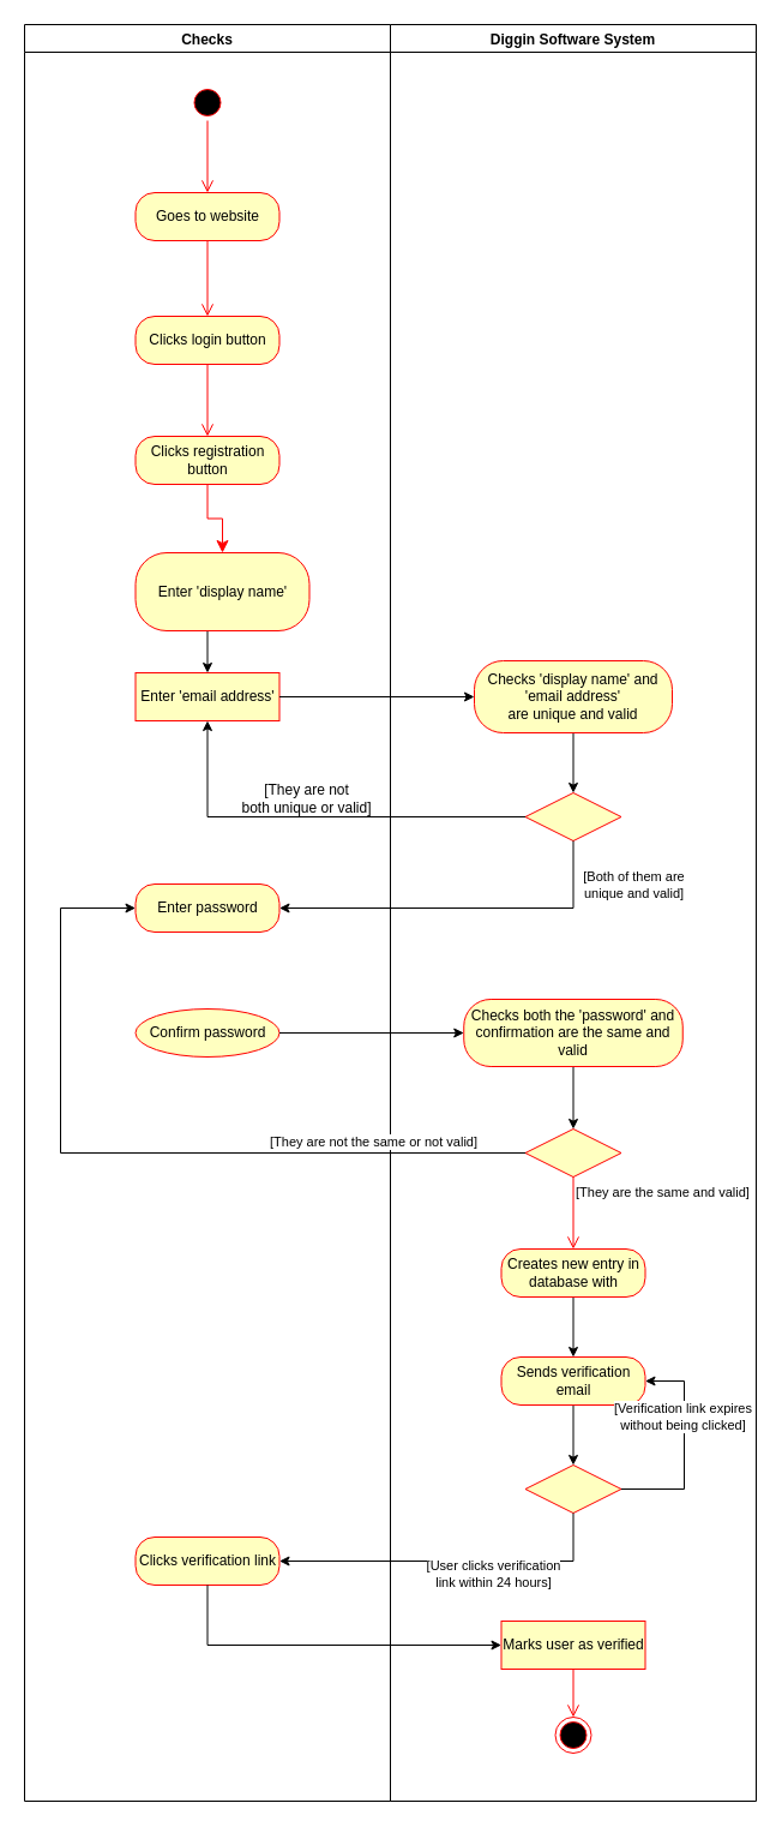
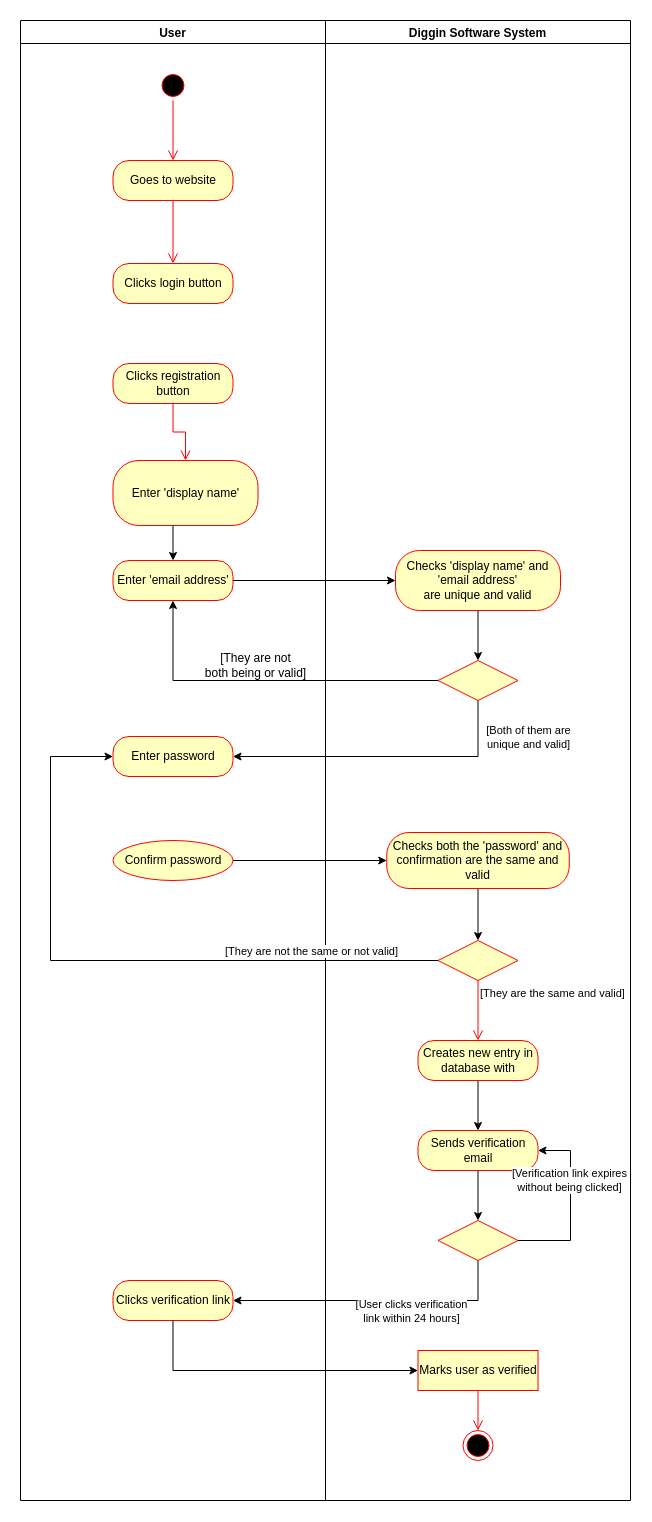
  <mxCell id="0" />
  <mxCell id="1" parent="0" />
- <mxCell id="2" value="Checks" style="swimlane;align=center;" parent="1" vertex="1"><mxGeometry x="20" y="20" width="305" height="1480" as="geometry" /></mxCell>
+ <mxCell id="2" value="User" style="swimlane;align=center;" parent="1" vertex="1"><mxGeometry x="20" y="20" width="305" height="1480" as="geometry" /></mxCell>
  <mxCell id="3" value="" style="ellipse;html=1;shape=startState;fillColor=#000000;strokeColor=#ff0000;" parent="2" vertex="1"><mxGeometry x="137.5" y="50" width="30" height="30" as="geometry" /></mxCell>
  <mxCell id="4" value="" style="edgeStyle=orthogonalEdgeStyle;html=1;verticalAlign=bottom;endArrow=open;endSize=8;strokeColor=#ff0000;rounded=0;entryX=0.5;entryY=0;entryDx=0;entryDy=0;exitX=0.5;exitY=1;exitDx=0;exitDy=0;" parent="2" source="3" target="5" edge="1"><mxGeometry relative="1" as="geometry"><mxPoint x="135" y="140" as="targetPoint" /><mxPoint x="135" y="80" as="sourcePoint" /></mxGeometry></mxCell>
  <mxCell id="5" value="Goes to website" style="rounded=1;whiteSpace=wrap;html=1;arcSize=40;fontColor=#000000;fillColor=#ffffc0;strokeColor=#ff0000;" parent="2" vertex="1"><mxGeometry x="92.5" y="140" width="120" height="40" as="geometry" /></mxCell>
  <mxCell id="6" value="" style="edgeStyle=orthogonalEdgeStyle;html=1;verticalAlign=bottom;endArrow=open;endSize=8;strokeColor=#ff0000;rounded=0;entryX=0.5;entryY=0;entryDx=0;entryDy=0;" parent="2" source="5" target="7" edge="1"><mxGeometry relative="1" as="geometry"><mxPoint x="135" y="240" as="targetPoint" /></mxGeometry></mxCell>
  <mxCell id="7" value="Clicks login button" style="rounded=1;whiteSpace=wrap;html=1;arcSize=40;fontColor=#000000;fillColor=#ffffc0;strokeColor=#ff0000;" parent="2" vertex="1"><mxGeometry x="92.5" y="243" width="120" height="40" as="geometry" /></mxCell>
- <mxCell id="8" value="" style="edgeStyle=orthogonalEdgeStyle;html=1;verticalAlign=bottom;endArrow=open;endSize=8;strokeColor=#ff0000;rounded=0;entryX=0.5;entryY=0;entryDx=0;entryDy=0;" parent="2" source="7" target="9" edge="1"><mxGeometry relative="1" as="geometry"><mxPoint x="135" y="343" as="targetPoint" /></mxGeometry></mxCell>
  <mxCell id="9" value="Clicks registration button" style="rounded=1;whiteSpace=wrap;html=1;arcSize=40;fontColor=#000000;fillColor=#ffffc0;strokeColor=#ff0000;" parent="2" vertex="1"><mxGeometry x="92.5" y="343" width="120" height="40" as="geometry" /></mxCell>
- <mxCell id="10" value="" style="edgeStyle=orthogonalEdgeStyle;html=1;verticalAlign=bottom;endArrow=classic;endSize=8;strokeColor=#ff0000;rounded=0;entryX=0.5;entryY=0;entryDx=0;entryDy=0;" parent="2" source="9" target="12" edge="1"><mxGeometry relative="1" as="geometry"><mxPoint x="135" y="443" as="targetPoint" /></mxGeometry></mxCell>
+ <mxCell id="10" value="" style="edgeStyle=orthogonalEdgeStyle;html=1;verticalAlign=bottom;endArrow=open;endSize=8;strokeColor=#ff0000;rounded=0;entryX=0.5;entryY=0;entryDx=0;entryDy=0;" parent="2" source="9" target="12" edge="1"><mxGeometry relative="1" as="geometry"><mxPoint x="135" y="443" as="targetPoint" /></mxGeometry></mxCell>
  <mxCell id="11" style="edgeStyle=orthogonalEdgeStyle;rounded=0;orthogonalLoop=1;jettySize=auto;html=1;exitX=0.5;exitY=1;exitDx=0;exitDy=0;entryX=0.5;entryY=0;entryDx=0;entryDy=0;labelBackgroundColor=none;" parent="2" source="12" target="13" edge="1"><mxGeometry relative="1" as="geometry" /></mxCell>
  <mxCell id="12" value="Enter 'display name'" style="rounded=1;whiteSpace=wrap;html=1;arcSize=40;fontColor=#000000;fillColor=#ffffc0;strokeColor=#ff0000;" parent="2" vertex="1"><mxGeometry x="92.5" y="440" width="145" height="65" as="geometry" /></mxCell>
- <mxCell id="13" value="Enter 'email address'" style="whiteSpace=wrap;html=1;arcSize=40;fontColor=#000000;fillColor=#ffffc0;strokeColor=#ff0000;rounded=0;" parent="2" vertex="1"><mxGeometry x="92.5" y="540" width="120" height="40" as="geometry" /></mxCell>
+ <mxCell id="13" value="Enter 'email address'" style="rounded=1;whiteSpace=wrap;html=1;arcSize=40;fontColor=#000000;fillColor=#ffffc0;strokeColor=#ff0000;" parent="2" vertex="1"><mxGeometry x="92.5" y="540" width="120" height="40" as="geometry" /></mxCell>
  <mxCell id="14" value="Enter password" style="rounded=1;whiteSpace=wrap;html=1;arcSize=40;fontColor=#000000;fillColor=#ffffc0;strokeColor=#ff0000;" parent="2" vertex="1"><mxGeometry x="92.5" y="716" width="120" height="40" as="geometry" /></mxCell>
  <mxCell id="15" value="Confirm password" style="ellipse;whiteSpace=wrap;html=1;arcSize=40;fontColor=#000000;fillColor=#ffffc0;strokeColor=#ff0000;" parent="2" vertex="1"><mxGeometry x="92.5" y="820" width="120" height="40" as="geometry" /></mxCell>
  <mxCell id="16" value="Clicks verification link" style="rounded=1;whiteSpace=wrap;html=1;arcSize=40;fontColor=#000000;fillColor=#ffffc0;strokeColor=#ff0000;labelBackgroundColor=none;align=center;" parent="2" vertex="1"><mxGeometry x="92.5" y="1260" width="120" height="40" as="geometry" /></mxCell>
  <mxCell id="17" value="Diggin Software System" style="swimlane;" parent="1" vertex="1"><mxGeometry x="325" y="20" width="305" height="1480" as="geometry" /></mxCell>
  <mxCell id="18" style="edgeStyle=orthogonalEdgeStyle;rounded=0;orthogonalLoop=1;jettySize=auto;html=1;exitX=0.5;exitY=1;exitDx=0;exitDy=0;entryX=0.5;entryY=0;entryDx=0;entryDy=0;labelBackgroundColor=none;" parent="17" source="19" target="20" edge="1"><mxGeometry relative="1" as="geometry" /></mxCell>
  <mxCell id="19" value="&lt;div&gt;Checks 'display name' and 'email address'&lt;br&gt;&lt;/div&gt;&lt;div&gt;are unique and valid&lt;/div&gt;" style="rounded=1;whiteSpace=wrap;html=1;arcSize=40;fontColor=#000000;fillColor=#ffffc0;strokeColor=#ff0000;" parent="17" vertex="1"><mxGeometry x="70" y="530" width="165" height="60" as="geometry" /></mxCell>
  <mxCell id="20" value="" style="rhombus;whiteSpace=wrap;html=1;fillColor=#ffffc0;strokeColor=#ff0000;" parent="17" vertex="1"><mxGeometry x="112.5" y="640" width="80" height="40" as="geometry" /></mxCell>
- <mxCell id="21" value="&lt;div&gt;[They are not &lt;br&gt;&lt;/div&gt;&lt;div&gt;both unique or valid]&lt;/div&gt;" style="text;html=1;align=center;verticalAlign=middle;resizable=0;points=[];autosize=1;strokeColor=none;fillColor=none;" parent="17" vertex="1"><mxGeometry x="-135" y="630" width="130" height="30" as="geometry" /></mxCell>
+ <mxCell id="21" value="&lt;div&gt;[They are not &lt;br&gt;&lt;/div&gt;&lt;div&gt;both being or valid]&lt;/div&gt;" style="text;html=1;align=center;verticalAlign=middle;resizable=0;points=[];autosize=1;strokeColor=none;fillColor=none;" parent="17" vertex="1"><mxGeometry x="-135" y="630" width="130" height="30" as="geometry" /></mxCell>
  <mxCell id="22" style="edgeStyle=orthogonalEdgeStyle;rounded=0;orthogonalLoop=1;jettySize=auto;html=1;exitX=0.5;exitY=1;exitDx=0;exitDy=0;entryX=0.5;entryY=0;entryDx=0;entryDy=0;labelBackgroundColor=none;" parent="17" source="23" target="24" edge="1"><mxGeometry relative="1" as="geometry" /></mxCell>
  <mxCell id="23" value="Checks both the 'password' and confirmation are the same and valid" style="rounded=1;whiteSpace=wrap;html=1;arcSize=40;fontColor=#000000;fillColor=#ffffc0;strokeColor=#ff0000;" parent="17" vertex="1"><mxGeometry x="61.25" y="812" width="182.5" height="56" as="geometry" /></mxCell>
  <mxCell id="24" value="" style="rhombus;whiteSpace=wrap;html=1;fillColor=#ffffc0;strokeColor=#ff0000;labelBackgroundColor=none;align=center;" parent="17" vertex="1"><mxGeometry x="112.5" y="920" width="80" height="40" as="geometry" /></mxCell>
  <mxCell id="25" style="edgeStyle=orthogonalEdgeStyle;rounded=0;orthogonalLoop=1;jettySize=auto;html=1;exitX=0.5;exitY=1;exitDx=0;exitDy=0;labelBackgroundColor=none;" parent="17" source="26" target="29" edge="1"><mxGeometry relative="1" as="geometry" /></mxCell>
  <mxCell id="26" value="Creates new entry in database with " style="rounded=1;whiteSpace=wrap;html=1;arcSize=40;fontColor=#000000;fillColor=#ffffc0;strokeColor=#ff0000;labelBackgroundColor=none;align=center;" parent="17" vertex="1"><mxGeometry x="92.5" y="1020" width="120" height="40" as="geometry" /></mxCell>
  <mxCell id="27" value="[They are the same and valid]" style="edgeStyle=orthogonalEdgeStyle;html=1;align=left;verticalAlign=top;endArrow=open;endSize=8;strokeColor=#ff0000;rounded=0;labelBackgroundColor=none;entryX=0.5;entryY=0;entryDx=0;entryDy=0;" parent="17" source="24" target="26" edge="1"><mxGeometry x="-1" relative="1" as="geometry"><mxPoint x="130.68" y="1040" as="targetPoint" /></mxGeometry></mxCell>
  <mxCell id="28" style="edgeStyle=orthogonalEdgeStyle;rounded=0;orthogonalLoop=1;jettySize=auto;html=1;exitX=0.5;exitY=1;exitDx=0;exitDy=0;entryX=0.5;entryY=0;entryDx=0;entryDy=0;labelBackgroundColor=none;" parent="17" source="29" target="32" edge="1"><mxGeometry relative="1" as="geometry" /></mxCell>
  <mxCell id="29" value="Sends verification email" style="rounded=1;whiteSpace=wrap;html=1;arcSize=40;fontColor=#000000;fillColor=#ffffc0;strokeColor=#ff0000;labelBackgroundColor=none;align=center;" parent="17" vertex="1"><mxGeometry x="92.5" y="1110" width="120" height="40" as="geometry" /></mxCell>
  <mxCell id="30" style="edgeStyle=orthogonalEdgeStyle;rounded=0;orthogonalLoop=1;jettySize=auto;html=1;exitX=1;exitY=0.5;exitDx=0;exitDy=0;entryX=1;entryY=0.5;entryDx=0;entryDy=0;labelBackgroundColor=none;" parent="17" source="32" target="29" edge="1"><mxGeometry relative="1" as="geometry"><Array as="points"><mxPoint x="245" y="1220" /><mxPoint x="245" y="1130" /></Array></mxGeometry></mxCell>
  <mxCell id="31" value="&lt;div&gt;[Verification link expires &lt;br&gt;&lt;/div&gt;&lt;div&gt;without being clicked] &lt;/div&gt;" style="edgeLabel;html=1;align=center;verticalAlign=middle;resizable=0;points=[];" parent="30" vertex="1" connectable="0"><mxGeometry x="0.297" y="2" relative="1" as="geometry"><mxPoint as="offset" /></mxGeometry></mxCell>
  <mxCell id="32" value="" style="rhombus;whiteSpace=wrap;html=1;fillColor=#ffffc0;strokeColor=#ff0000;labelBackgroundColor=none;align=center;" parent="17" vertex="1"><mxGeometry x="112.5" y="1200" width="80" height="40" as="geometry" /></mxCell>
  <mxCell id="33" value="" style="ellipse;html=1;shape=endState;fillColor=#000000;strokeColor=#ff0000;labelBackgroundColor=none;align=center;" parent="17" vertex="1"><mxGeometry x="137.5" y="1410" width="30" height="30" as="geometry" /></mxCell>
  <mxCell id="34" value="Marks user as verified" style="whiteSpace=wrap;html=1;arcSize=40;fontColor=#000000;fillColor=#ffffc0;strokeColor=#ff0000;labelBackgroundColor=none;align=center;rounded=0;" parent="17" vertex="1"><mxGeometry x="92.5" y="1330" width="120" height="40" as="geometry" /></mxCell>
  <mxCell id="35" value="" style="edgeStyle=orthogonalEdgeStyle;html=1;verticalAlign=bottom;endArrow=open;endSize=8;strokeColor=#ff0000;rounded=0;labelBackgroundColor=none;entryX=0.5;entryY=0;entryDx=0;entryDy=0;exitX=0.5;exitY=1;exitDx=0;exitDy=0;" parent="17" source="34" target="33" edge="1"><mxGeometry relative="1" as="geometry"><mxPoint x="139.38" y="1430" as="targetPoint" /><mxPoint x="130.68" y="1380" as="sourcePoint" /></mxGeometry></mxCell>
  <mxCell id="36" style="edgeStyle=orthogonalEdgeStyle;rounded=0;orthogonalLoop=1;jettySize=auto;html=1;exitX=1;exitY=0.5;exitDx=0;exitDy=0;entryX=0;entryY=0.5;entryDx=0;entryDy=0;labelBackgroundColor=none;" parent="1" source="13" target="19" edge="1"><mxGeometry relative="1" as="geometry" /></mxCell>
  <mxCell id="37" style="edgeStyle=orthogonalEdgeStyle;rounded=0;orthogonalLoop=1;jettySize=auto;html=1;exitX=0;exitY=0.5;exitDx=0;exitDy=0;labelBackgroundColor=none;entryX=0.5;entryY=1;entryDx=0;entryDy=0;" parent="1" source="20" target="13" edge="1"><mxGeometry relative="1" as="geometry"><mxPoint x="130" y="680" as="targetPoint" /></mxGeometry></mxCell>
  <mxCell id="38" style="edgeStyle=orthogonalEdgeStyle;rounded=0;orthogonalLoop=1;jettySize=auto;html=1;exitX=0.5;exitY=1;exitDx=0;exitDy=0;labelBackgroundColor=none;entryX=1;entryY=0.5;entryDx=0;entryDy=0;" parent="1" source="20" target="14" edge="1"><mxGeometry relative="1" as="geometry"><mxPoint x="453" y="780" as="targetPoint" /></mxGeometry></mxCell>
  <mxCell id="39" value="&lt;div&gt;[Both of them are &lt;br&gt;&lt;/div&gt;&lt;div&gt;unique and valid]&lt;/div&gt;" style="edgeLabel;html=1;align=center;verticalAlign=middle;resizable=0;points=[];" parent="38" vertex="1" connectable="0"><mxGeometry x="-0.517" y="1" relative="1" as="geometry"><mxPoint x="67" y="-21" as="offset" /></mxGeometry></mxCell>
  <mxCell id="40" value="" style="edgeStyle=orthogonalEdgeStyle;rounded=0;orthogonalLoop=1;jettySize=auto;html=1;labelBackgroundColor=none;" parent="1" source="15" target="23" edge="1"><mxGeometry relative="1" as="geometry" /></mxCell>
  <mxCell id="41" style="edgeStyle=orthogonalEdgeStyle;rounded=0;orthogonalLoop=1;jettySize=auto;html=1;exitX=0;exitY=0.5;exitDx=0;exitDy=0;labelBackgroundColor=none;entryX=0;entryY=0.5;entryDx=0;entryDy=0;" parent="1" source="24" target="14" edge="1"><mxGeometry relative="1" as="geometry"><mxPoint x="-40" y="740" as="targetPoint" /><Array as="points"><mxPoint x="50" y="960" /><mxPoint x="50" y="756" /></Array></mxGeometry></mxCell>
  <mxCell id="42" value="[They are not the same or not valid]" style="edgeLabel;html=1;align=center;verticalAlign=middle;resizable=0;points=[];" parent="41" vertex="1" connectable="0"><mxGeometry x="-0.612" y="-2" relative="1" as="geometry"><mxPoint y="-8" as="offset" /></mxGeometry></mxCell>
  <mxCell id="43" style="edgeStyle=orthogonalEdgeStyle;rounded=0;orthogonalLoop=1;jettySize=auto;html=1;exitX=0.5;exitY=1;exitDx=0;exitDy=0;entryX=1;entryY=0.5;entryDx=0;entryDy=0;labelBackgroundColor=none;" parent="1" source="32" target="16" edge="1"><mxGeometry relative="1" as="geometry" /></mxCell>
  <mxCell id="44" value="&lt;div&gt;[User clicks verification &lt;br&gt;&lt;/div&gt;&lt;div&gt;link within 24 hours]&lt;/div&gt;" style="edgeLabel;html=1;align=center;verticalAlign=middle;resizable=0;points=[];" parent="43" vertex="1" connectable="0"><mxGeometry x="-0.251" y="-1" relative="1" as="geometry"><mxPoint y="11" as="offset" /></mxGeometry></mxCell>
  <mxCell id="45" value="" style="edgeStyle=orthogonalEdgeStyle;rounded=0;orthogonalLoop=1;jettySize=auto;html=1;labelBackgroundColor=none;entryX=0;entryY=0.5;entryDx=0;entryDy=0;exitX=0.5;exitY=1;exitDx=0;exitDy=0;" parent="1" source="16" target="34" edge="1"><mxGeometry relative="1" as="geometry"><mxPoint x="150" y="1390" as="targetPoint" /></mxGeometry></mxCell>
